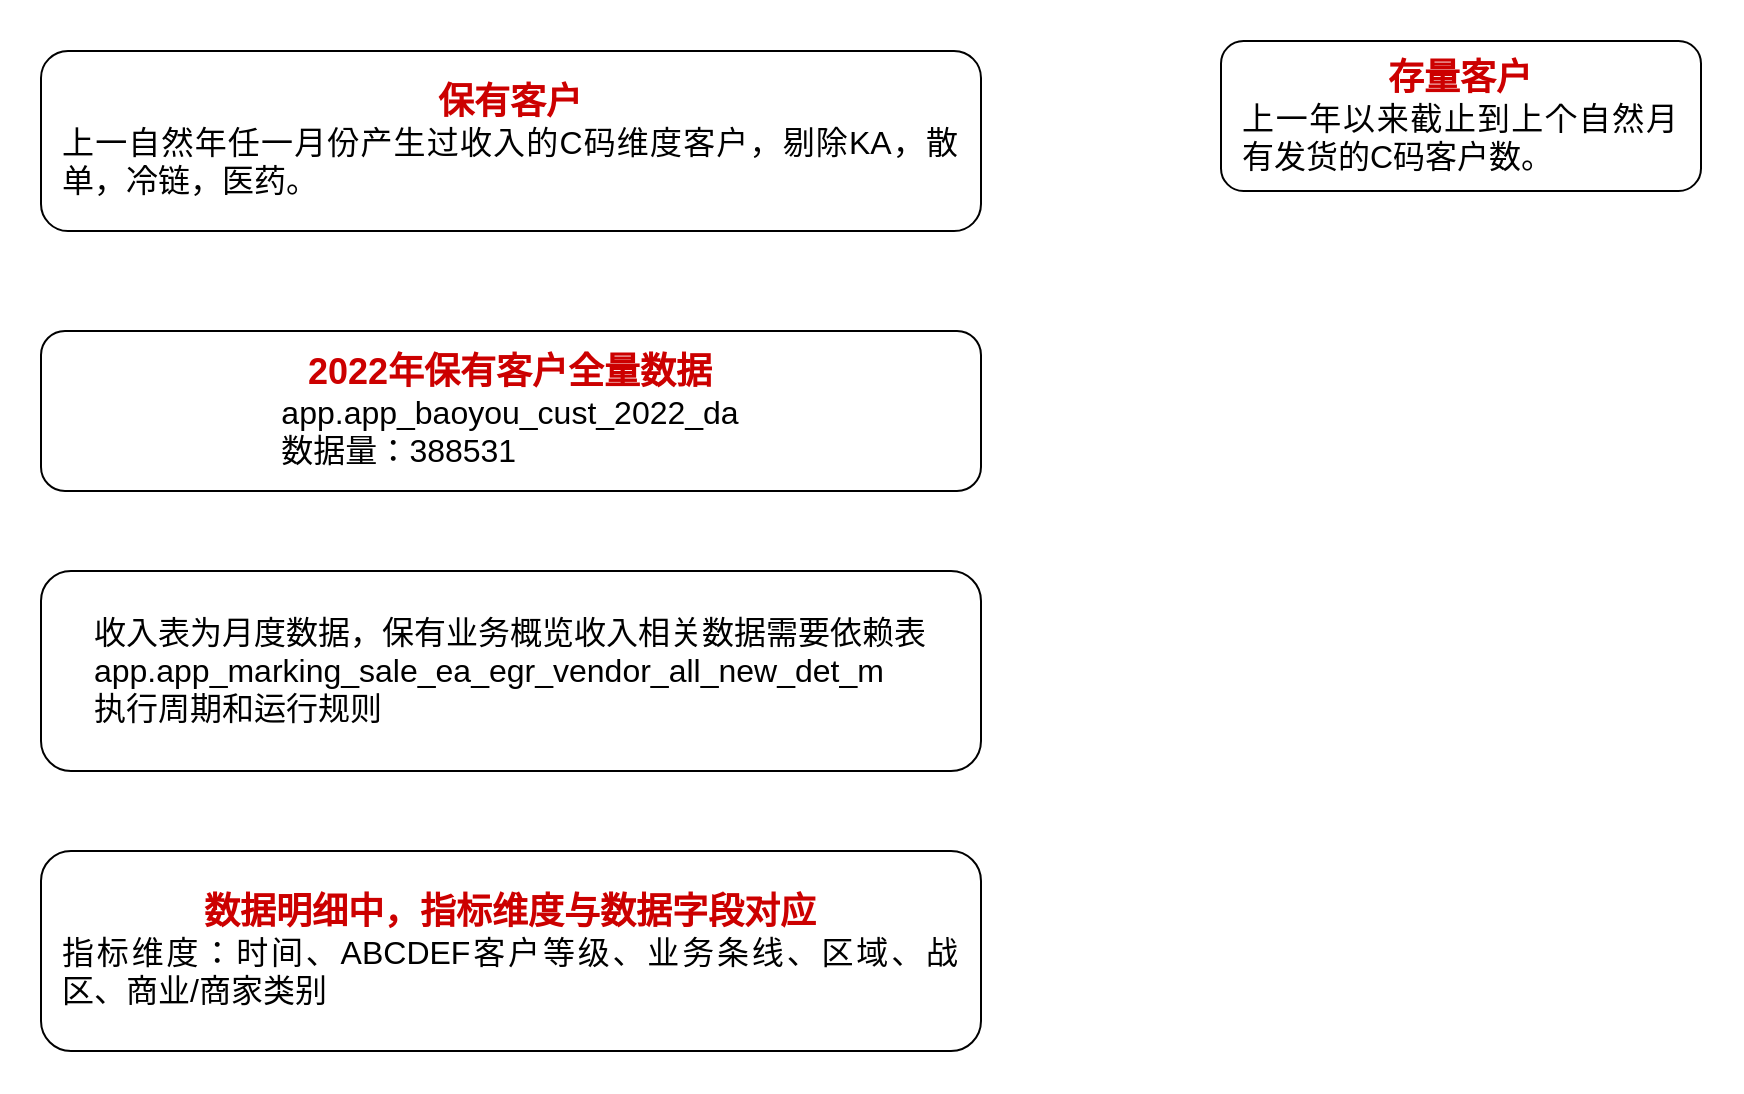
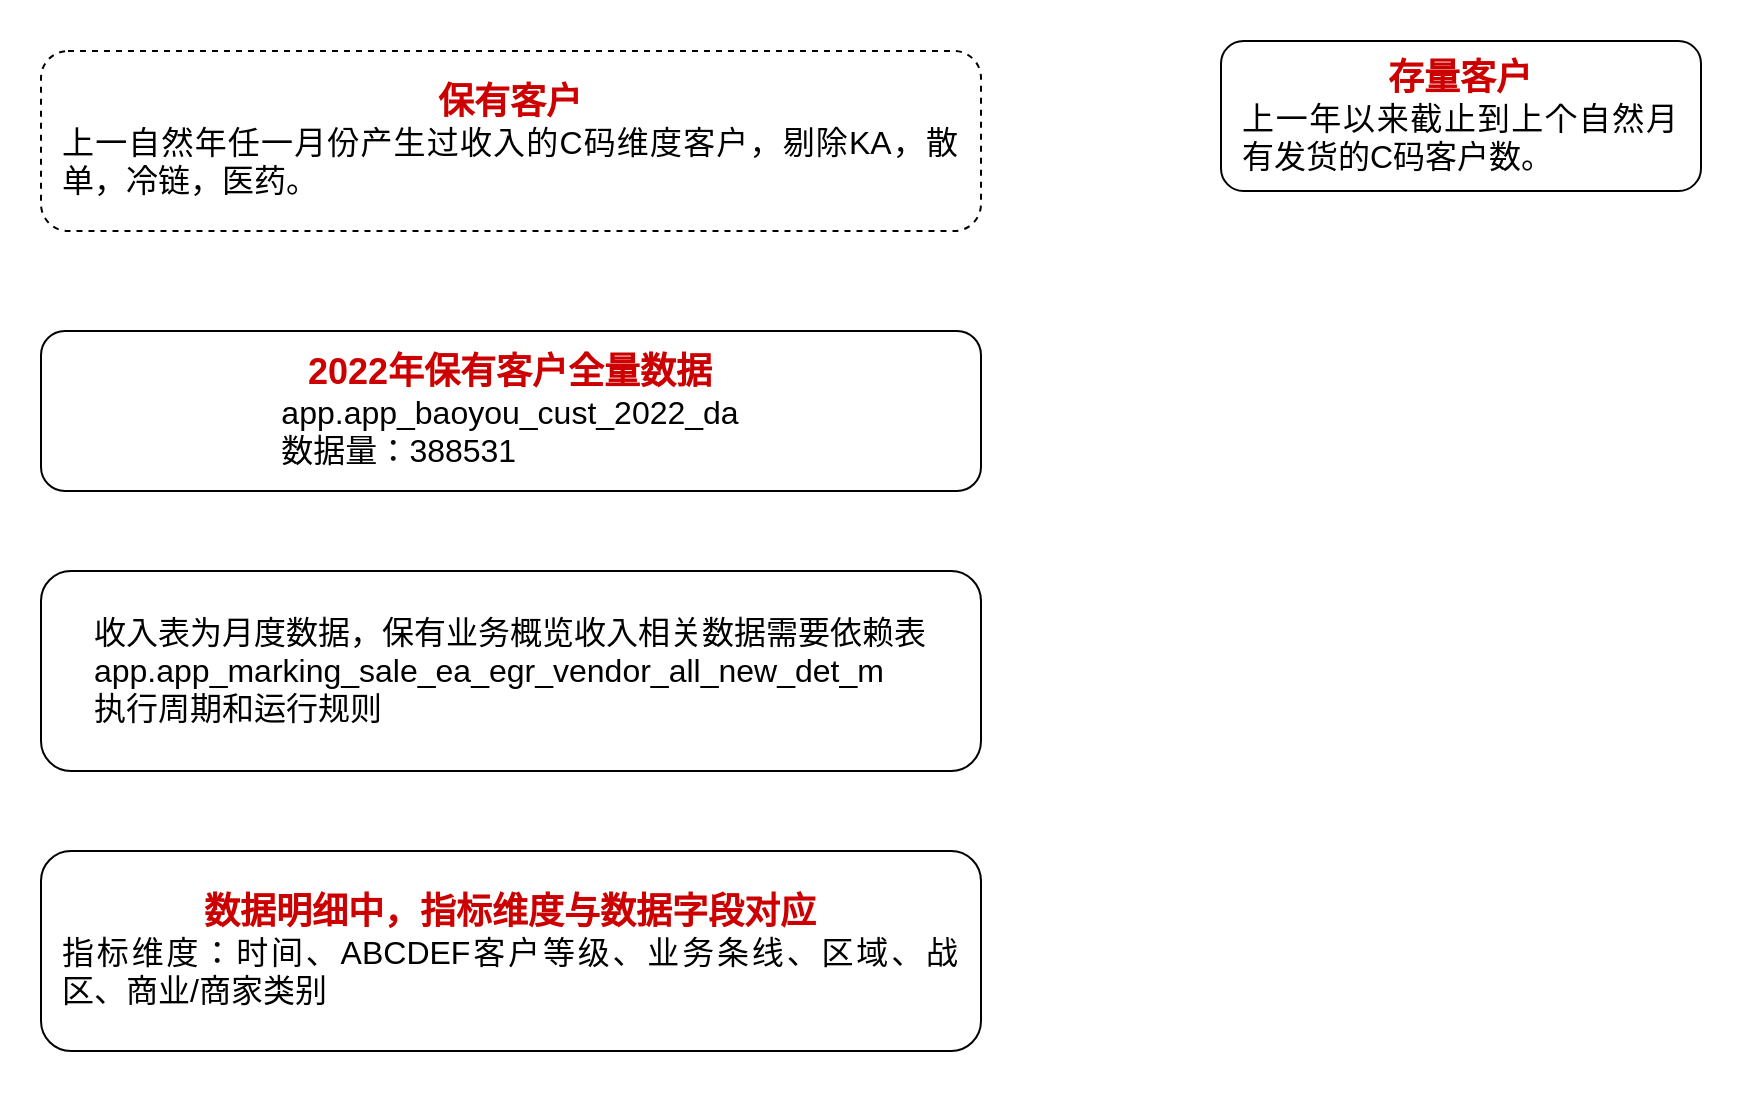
  <mxCell id="0" />
  <mxCell id="1" parent="0" />
- <mxCell id="2" value="&lt;div style=&quot;&quot;&gt;&lt;span style=&quot;background-color: initial;&quot;&gt;&lt;b style=&quot;&quot;&gt;&lt;font color=&quot;#cc0000&quot; style=&quot;font-size: 18px;&quot;&gt;保有客户&lt;/font&gt;&lt;/b&gt;&lt;/span&gt;&lt;/div&gt;&lt;div style=&quot;text-align: justify;&quot;&gt;&lt;span style=&quot;font-size: 16px; background-color: initial;&quot;&gt;上一自然年任一月份产生过收入的C码维度客户，剔除KA，散单，冷链，医药。&lt;/span&gt;&lt;/div&gt;" style="rounded=1;whiteSpace=wrap;html=1;horizontal=1;spacingLeft=10;spacingRight=10;" parent="1" vertex="1"><mxGeometry x="20" y="25" width="470" height="90" as="geometry" /></mxCell>
+ <mxCell id="2" value="&lt;div style=&quot;&quot;&gt;&lt;span style=&quot;background-color: initial;&quot;&gt;&lt;b style=&quot;&quot;&gt;&lt;font color=&quot;#cc0000&quot; style=&quot;font-size: 18px;&quot;&gt;保有客户&lt;/font&gt;&lt;/b&gt;&lt;/span&gt;&lt;/div&gt;&lt;div style=&quot;text-align: justify;&quot;&gt;&lt;span style=&quot;font-size: 16px; background-color: initial;&quot;&gt;上一自然年任一月份产生过收入的C码维度客户，剔除KA，散单，冷链，医药。&lt;/span&gt;&lt;/div&gt;" style="rounded=1;whiteSpace=wrap;html=1;horizontal=1;spacingLeft=10;spacingRight=10;dashed=1;" parent="1" vertex="1"><mxGeometry x="20" y="25" width="470" height="90" as="geometry" /></mxCell>
  <mxCell id="3" value="&lt;div style=&quot;&quot;&gt;&lt;font color=&quot;#cc0000&quot; style=&quot;font-size: 18px;&quot;&gt;&lt;b&gt;存量客户&lt;/b&gt;&lt;/font&gt;&lt;/div&gt;&lt;div style=&quot;text-align: justify;&quot;&gt;&lt;span style=&quot;font-size: 16px;&quot;&gt;上一年以来截止到上个自然月有发货的C码客户数。&lt;/span&gt;&lt;br&gt;&lt;/div&gt;" style="rounded=1;whiteSpace=wrap;html=1;spacingLeft=10;spacingRight=10;" parent="1" vertex="1"><mxGeometry x="610" y="20" width="240" height="75" as="geometry" /></mxCell>
  <mxCell id="4" value="&lt;div style=&quot;&quot;&gt;&lt;font color=&quot;#cc0000&quot;&gt;&lt;span style=&quot;font-size: 18px;&quot;&gt;&lt;b&gt;2022年保有客户全量数据&lt;/b&gt;&lt;/span&gt;&lt;/font&gt;&lt;br&gt;&lt;/div&gt;&lt;div style=&quot;text-align: justify;&quot;&gt;&lt;span style=&quot;font-size: 16px;&quot;&gt;app.app_baoyou_cust_2022_da&lt;/span&gt;&lt;br&gt;&lt;/div&gt;&lt;div style=&quot;text-align: justify;&quot;&gt;&lt;span style=&quot;font-size: 16px;&quot;&gt;数据量：&lt;/span&gt;&lt;span style=&quot;background-color: initial; font-size: 16px;&quot;&gt;388531&lt;/span&gt;&lt;/div&gt;" style="rounded=1;whiteSpace=wrap;html=1;horizontal=1;spacingLeft=10;spacingRight=10;" parent="1" vertex="1"><mxGeometry x="20" y="165" width="470" height="80" as="geometry" /></mxCell>
  <mxCell id="5" value="&lt;div style=&quot;text-align: justify; font-size: 16px;&quot;&gt;&lt;font style=&quot;font-size: 16px;&quot;&gt;收入表为月度数据，保有业务概览收入相关数据需要依赖表&lt;/font&gt;&lt;/div&gt;&lt;font style=&quot;font-size: 16px;&quot;&gt;&lt;div style=&quot;text-align: justify;&quot;&gt;&lt;span style=&quot;background-color: initial;&quot;&gt;app.app_marking_sale_ea_egr_vendor_all_new_det_m&lt;/span&gt;&lt;/div&gt;&lt;div style=&quot;text-align: justify;&quot;&gt;&lt;span style=&quot;background-color: initial;&quot;&gt;执行周期和运行规则&lt;/span&gt;&lt;/div&gt;&lt;/font&gt;" style="rounded=1;whiteSpace=wrap;html=1;horizontal=1;spacingLeft=10;spacingRight=10;spacing=2;spacingTop=0;" parent="1" vertex="1"><mxGeometry x="20" y="285" width="470" height="100" as="geometry" /></mxCell>
  <mxCell id="6" value="&lt;div style=&quot;&quot;&gt;&lt;b style=&quot;&quot;&gt;&lt;font color=&quot;#cc0000&quot; style=&quot;font-size: 18px;&quot;&gt;数据明细中，指标维度与数据字段对应&lt;/font&gt;&lt;/b&gt;&lt;/div&gt;&lt;div style=&quot;text-align: justify; font-size: 16px;&quot;&gt;指标维度：时间、ABCDEF客户等级、业务条线、区域、战区、商业/商家类别&lt;/div&gt;" style="rounded=1;whiteSpace=wrap;html=1;horizontal=1;spacingLeft=10;spacingRight=10;" parent="1" vertex="1"><mxGeometry x="20" y="425" width="470" height="100" as="geometry" /></mxCell>
